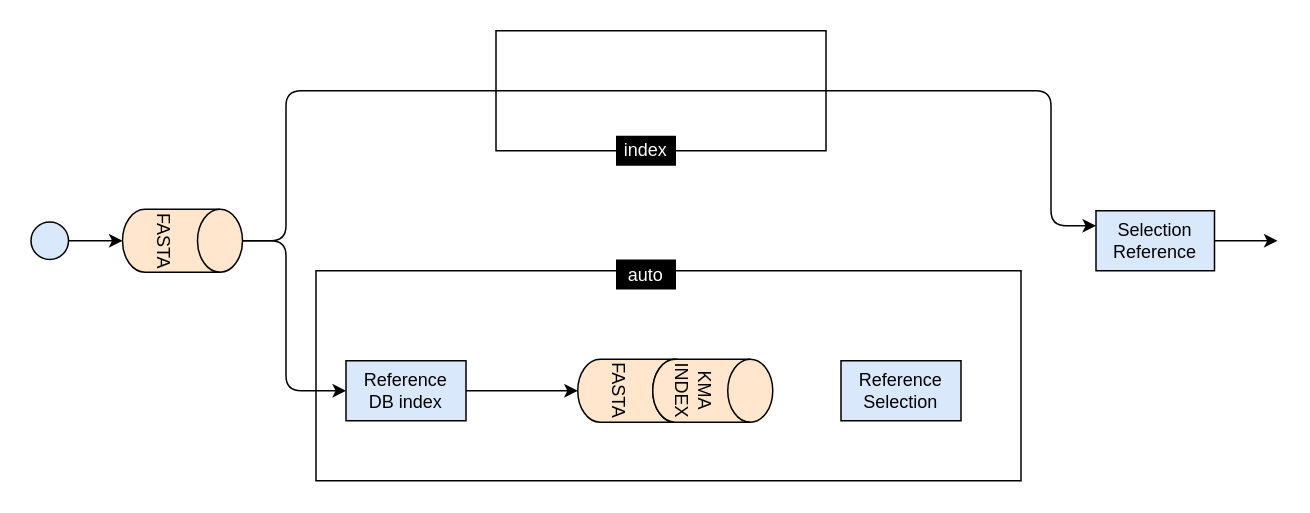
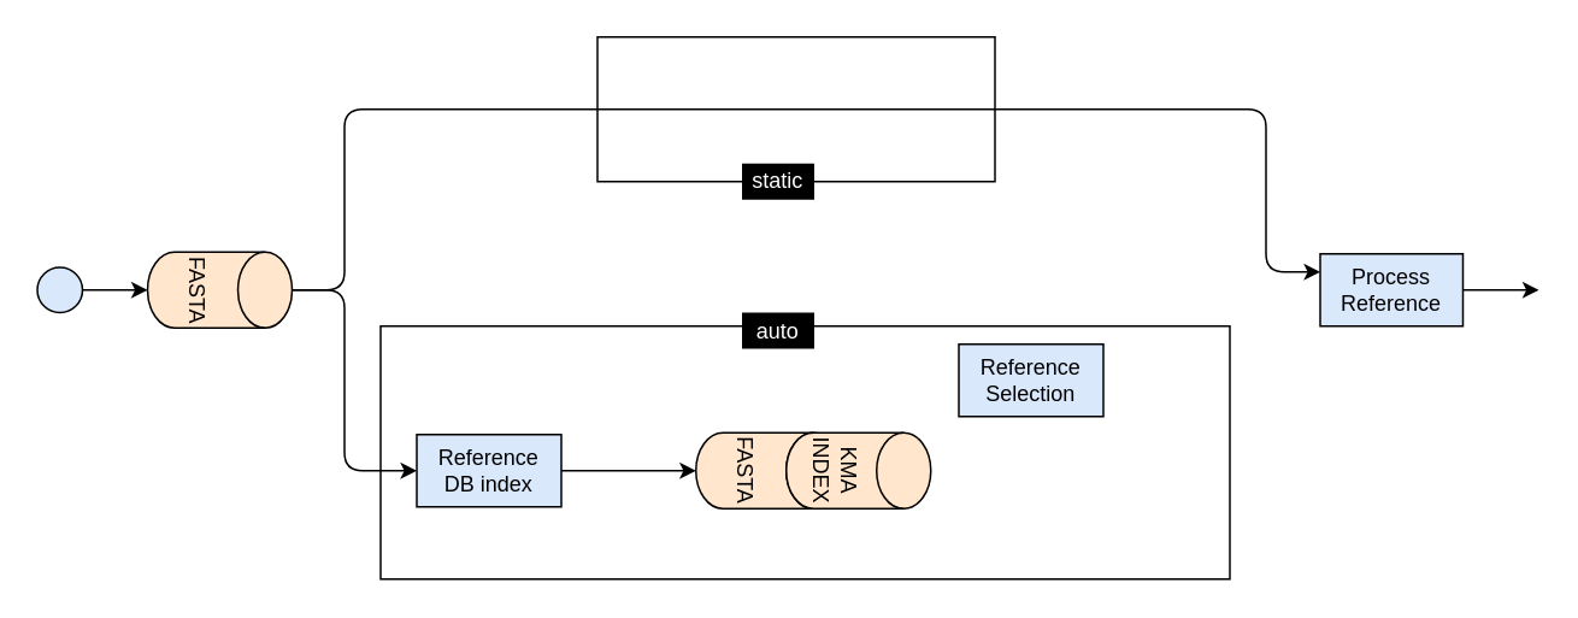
  <mxCell id="0" />
  <mxCell id="1" parent="0" />
  <mxCell id="2" value="" style="rounded=0;whiteSpace=wrap;html=1;fillColor=none;" vertex="1" parent="1"><mxGeometry x="210" y="180" width="470" height="140" as="geometry" /></mxCell>
  <mxCell id="3" value="Reference&lt;br&gt;DB index" style="rounded=0;whiteSpace=wrap;html=1;fillColor=#dae8fc;strokeColor=default;" vertex="1" parent="1"><mxGeometry x="230" y="240" width="80" height="40" as="geometry" /></mxCell>
- <mxCell id="4" value="Reference&lt;br&gt;Selection" style="rounded=0;whiteSpace=wrap;html=1;fillColor=#dae8fc;strokeColor=default;" vertex="1" parent="1"><mxGeometry x="560" y="240" width="80" height="40" as="geometry" /></mxCell>
+ <mxCell id="4" value="Reference&lt;br&gt;Selection" style="rounded=0;whiteSpace=wrap;html=1;fillColor=#dae8fc;strokeColor=default;" vertex="1" parent="1"><mxGeometry x="530" y="190" width="80" height="40" as="geometry" /></mxCell>
  <mxCell id="5" style="edgeStyle=orthogonalEdgeStyle;rounded=0;orthogonalLoop=1;jettySize=auto;html=1;exitX=1;exitY=0.5;exitDx=0;exitDy=0;entryX=0.5;entryY=1;entryDx=0;entryDy=0;entryPerimeter=0;" edge="1" parent="1" source="3" target="16"><mxGeometry relative="1" as="geometry"><mxPoint x="355" y="260" as="targetPoint" /></mxGeometry></mxCell>
  <mxCell id="6" value="" style="rounded=0;whiteSpace=wrap;html=1;fillColor=none;" vertex="1" parent="1"><mxGeometry x="330" y="20" width="220" height="80" as="geometry" /></mxCell>
  <mxCell id="7" style="edgeStyle=orthogonalEdgeStyle;rounded=0;orthogonalLoop=1;jettySize=auto;html=1;exitX=1;exitY=0.5;exitDx=0;exitDy=0;" edge="1" parent="1" source="8"><mxGeometry relative="1" as="geometry"><mxPoint x="851" y="160" as="targetPoint" /><Array as="points"><mxPoint x="831" y="160" /><mxPoint x="831" y="160" /></Array></mxGeometry></mxCell>
- <mxCell id="8" value="Selection&lt;br&gt;Reference" style="rounded=0;whiteSpace=wrap;html=1;fillColor=#dae8fc;strokeColor=default;" vertex="1" parent="1"><mxGeometry x="730" y="140" width="79" height="40" as="geometry" /></mxCell>
+ <mxCell id="8" value="Process&lt;br&gt;Reference" style="rounded=0;whiteSpace=wrap;html=1;fillColor=#dae8fc;strokeColor=default;" vertex="1" parent="1"><mxGeometry x="730" y="140" width="79" height="40" as="geometry" /></mxCell>
  <mxCell id="9" style="edgeStyle=orthogonalEdgeStyle;rounded=0;orthogonalLoop=1;jettySize=auto;html=1;exitX=1;exitY=0.5;exitDx=0;exitDy=0;entryX=0.5;entryY=1;entryDx=0;entryDy=0;entryPerimeter=0;" edge="1" parent="1" source="10" target="13"><mxGeometry relative="1" as="geometry"><mxPoint x="61" y="60" as="targetPoint" /></mxGeometry></mxCell>
  <mxCell id="10" value="" style="ellipse;whiteSpace=wrap;html=1;aspect=fixed;fillColor=#dae8fc;strokeColor=default;" vertex="1" parent="1"><mxGeometry x="20" y="147.5" width="25" height="25" as="geometry" /></mxCell>
  <mxCell id="11" style="edgeStyle=orthogonalEdgeStyle;rounded=1;orthogonalLoop=1;jettySize=auto;html=1;exitX=0.5;exitY=0;exitDx=0;exitDy=0;exitPerimeter=0;entryX=0;entryY=0.5;entryDx=0;entryDy=0;curved=0;" edge="1" parent="1" source="13" target="3"><mxGeometry relative="1" as="geometry"><Array as="points"><mxPoint x="190" y="160" /><mxPoint x="190" y="260" /></Array></mxGeometry></mxCell>
  <mxCell id="12" style="edgeStyle=orthogonalEdgeStyle;rounded=1;orthogonalLoop=1;jettySize=auto;html=1;exitX=0.5;exitY=0;exitDx=0;exitDy=0;exitPerimeter=0;entryX=0;entryY=0.25;entryDx=0;entryDy=0;fillColor=#d5e8d4;strokeColor=default;curved=0;" edge="1" parent="1" source="13" target="8"><mxGeometry relative="1" as="geometry"><Array as="points"><mxPoint x="190" y="160" /><mxPoint x="190" y="60" /><mxPoint x="700" y="60" /><mxPoint x="700" y="150" /></Array></mxGeometry></mxCell>
  <mxCell id="13" value="FASTA" style="shape=cylinder3;whiteSpace=wrap;html=1;boundedLbl=1;backgroundOutline=1;size=15;rotation=90;fillColor=#ffe6cc;strokeColor=default;" vertex="1" parent="1"><mxGeometry x="100" y="120" width="42" height="80" as="geometry" /></mxCell>
- <mxCell id="14" value="index" style="text;html=1;align=center;verticalAlign=middle;whiteSpace=wrap;rounded=0;fillColor=#000000;fontColor=#FFFFFF;" vertex="1" parent="1"><mxGeometry x="410" y="90" width="40" height="20" as="geometry" /></mxCell>
+ <mxCell id="14" value="static" style="text;html=1;align=center;verticalAlign=middle;whiteSpace=wrap;rounded=0;fillColor=#000000;fontColor=#FFFFFF;" vertex="1" parent="1"><mxGeometry x="410" y="90" width="40" height="20" as="geometry" /></mxCell>
  <mxCell id="15" value="auto" style="text;html=1;align=center;verticalAlign=middle;whiteSpace=wrap;rounded=0;fillColor=#000000;fontColor=#FFFFFF;" vertex="1" parent="1"><mxGeometry x="410" y="172.5" width="40" height="20" as="geometry" /></mxCell>
  <mxCell id="16" value="FASTA" style="shape=cylinder3;whiteSpace=wrap;html=1;boundedLbl=1;backgroundOutline=1;size=15;rotation=90;fillColor=#ffe6cc;strokeColor=default;" vertex="1" parent="1"><mxGeometry x="403.5" y="220" width="42" height="80" as="geometry" /></mxCell>
  <mxCell id="17" value="KMA&lt;br&gt;INDEX" style="shape=cylinder3;whiteSpace=wrap;html=1;boundedLbl=1;backgroundOutline=1;size=15;rotation=90;fillColor=#ffe6cc;strokeColor=default;" vertex="1" parent="1"><mxGeometry x="453.5" y="220" width="42" height="80" as="geometry" /></mxCell>
